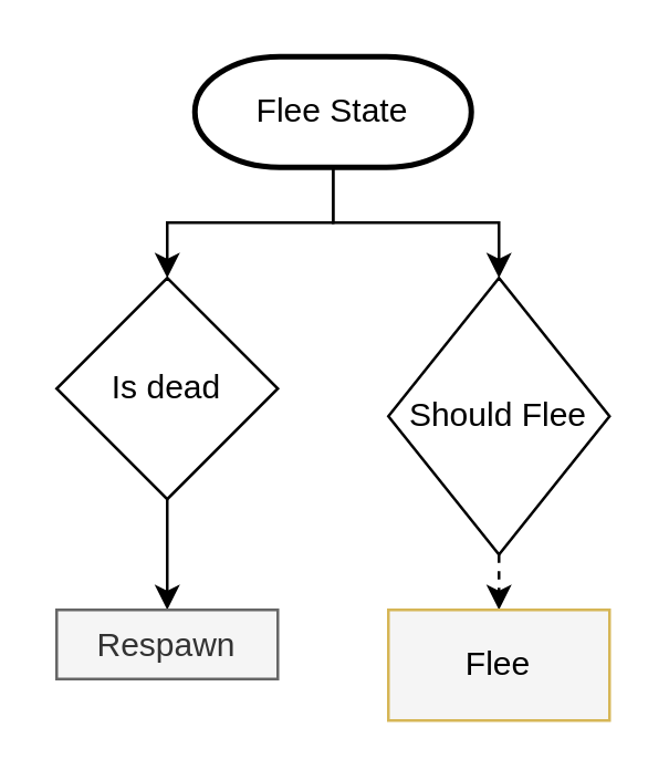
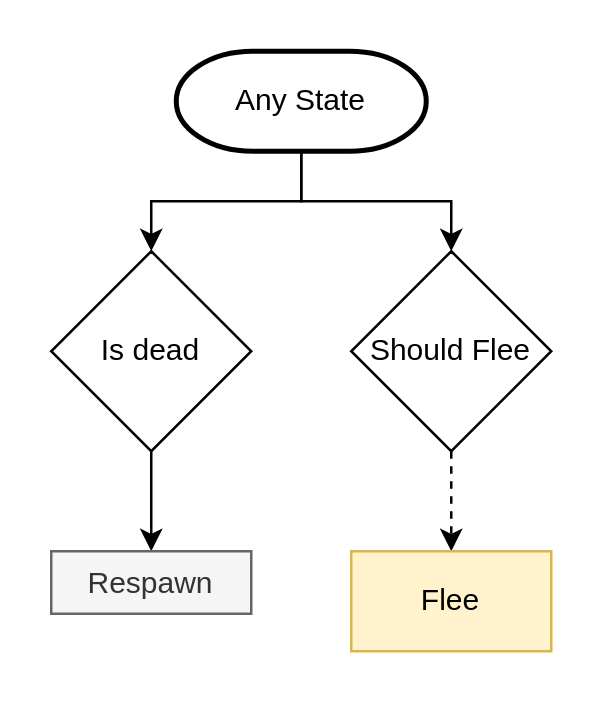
  <mxCell id="0" />
  <mxCell id="1" parent="0" />
  <mxCell id="2" style="edgeStyle=orthogonalEdgeStyle;rounded=0;orthogonalLoop=1;jettySize=auto;html=1;exitX=0.5;exitY=1;exitDx=0;exitDy=0;exitPerimeter=0;entryX=0.5;entryY=0;entryDx=0;entryDy=0;" parent="1" source="4" target="6" edge="1"><mxGeometry relative="1" as="geometry" /></mxCell>
  <mxCell id="3" style="edgeStyle=orthogonalEdgeStyle;rounded=0;orthogonalLoop=1;jettySize=auto;html=1;exitX=0.5;exitY=1;exitDx=0;exitDy=0;exitPerimeter=0;" parent="1" source="4" target="8" edge="1"><mxGeometry relative="1" as="geometry" /></mxCell>
- <mxCell id="4" value="Flee State" style="strokeWidth=2;html=1;shape=mxgraph.flowchart.terminator;whiteSpace=wrap;" parent="1" vertex="1"><mxGeometry x="70" y="20" width="100" height="40" as="geometry" /></mxCell>
+ <mxCell id="4" value="Any State" style="strokeWidth=2;html=1;shape=mxgraph.flowchart.terminator;whiteSpace=wrap;" parent="1" vertex="1"><mxGeometry x="70" y="20" width="100" height="40" as="geometry" /></mxCell>
  <mxCell id="5" style="edgeStyle=orthogonalEdgeStyle;rounded=0;orthogonalLoop=1;jettySize=auto;html=1;exitX=0.5;exitY=1;exitDx=0;exitDy=0;entryX=0.5;entryY=0;entryDx=0;entryDy=0;" parent="1" source="6" target="10" edge="1"><mxGeometry relative="1" as="geometry" /></mxCell>
  <mxCell id="6" value="Is dead" style="rhombus;whiteSpace=wrap;html=1;" parent="1" vertex="1"><mxGeometry x="20" y="100" width="80" height="80" as="geometry" /></mxCell>
  <mxCell id="7" style="edgeStyle=orthogonalEdgeStyle;rounded=0;orthogonalLoop=1;jettySize=auto;html=1;exitX=0.5;exitY=1;exitDx=0;exitDy=0;entryX=0.5;entryY=0;entryDx=0;entryDy=0;dashed=1;" parent="1" source="8" target="9" edge="1"><mxGeometry relative="1" as="geometry" /></mxCell>
- <mxCell id="8" value="Should Flee" style="rhombus;whiteSpace=wrap;html=1;" parent="1" vertex="1"><mxGeometry x="140" y="100" width="80" height="100" as="geometry" /></mxCell>
- <mxCell id="9" value="Flee" style="rounded=0;whiteSpace=wrap;html=1;fillColor=#f5f5f5;strokeColor=#d6b656;" parent="1" vertex="1"><mxGeometry x="140" y="220" width="80" height="40" as="geometry" /></mxCell>
+ <mxCell id="8" value="Should Flee" style="rhombus;whiteSpace=wrap;html=1;" parent="1" vertex="1"><mxGeometry x="140" y="100" width="80" height="80" as="geometry" /></mxCell>
+ <mxCell id="9" value="Flee" style="rounded=0;whiteSpace=wrap;html=1;fillColor=#fff2cc;strokeColor=#d6b656;" parent="1" vertex="1"><mxGeometry x="140" y="220" width="80" height="40" as="geometry" /></mxCell>
  <mxCell id="10" value="Respawn" style="rounded=0;whiteSpace=wrap;html=1;fillColor=#f5f5f5;fontColor=#333333;strokeColor=#666666;" parent="1" vertex="1"><mxGeometry x="20" y="220" width="80" height="25" as="geometry" /></mxCell>
